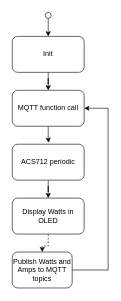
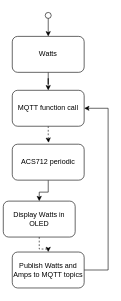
  <mxCell id="0" />
  <mxCell id="1" parent="0" />
  <mxCell id="2" style="edgeStyle=orthogonalEdgeStyle;rounded=0;orthogonalLoop=1;jettySize=auto;html=1;entryX=0.5;entryY=0;entryDx=0;entryDy=0;" edge="1" parent="1" source="3" target="7"><mxGeometry relative="1" as="geometry" /></mxCell>
- <mxCell id="3" value="Init" style="rounded=1;whiteSpace=wrap;html=1;" vertex="1" parent="1"><mxGeometry x="20" y="60" width="120" height="60" as="geometry" /></mxCell>
+ <mxCell id="3" value="Watts" style="rounded=1;whiteSpace=wrap;html=1;" vertex="1" parent="1"><mxGeometry x="20" y="60" width="120" height="60" as="geometry" /></mxCell>
  <mxCell id="4" value="" style="ellipse;whiteSpace=wrap;html=1;aspect=fixed;" vertex="1" parent="1"><mxGeometry x="75" y="20" width="10" height="10" as="geometry" /></mxCell>
  <mxCell id="5" value="" style="endArrow=classic;html=1;rounded=0;entryX=0.5;entryY=0;entryDx=0;entryDy=0;exitX=0.5;exitY=1;exitDx=0;exitDy=0;" edge="1" parent="1" source="4" target="3"><mxGeometry width="50" height="50" relative="1" as="geometry"><mxPoint x="-280" y="170" as="sourcePoint" /><mxPoint x="-230" y="120" as="targetPoint" /></mxGeometry></mxCell>
- <mxCell id="6" style="edgeStyle=orthogonalEdgeStyle;rounded=0;orthogonalLoop=1;jettySize=auto;html=1;entryX=0.505;entryY=-0.04;entryDx=0;entryDy=0;entryPerimeter=0;" edge="1" parent="1" source="7" target="9"><mxGeometry relative="1" as="geometry" /></mxCell>
+ <mxCell id="6" style="edgeStyle=orthogonalEdgeStyle;rounded=0;orthogonalLoop=1;jettySize=auto;html=1;entryX=0.505;entryY=-0.04;entryDx=0;entryDy=0;entryPerimeter=0;dashed=1;" edge="1" parent="1" source="7" target="9"><mxGeometry relative="1" as="geometry" /></mxCell>
  <mxCell id="7" value="MQTT function call" style="rounded=1;whiteSpace=wrap;html=1;" vertex="1" parent="1"><mxGeometry x="20" y="150" width="120" height="60" as="geometry" /></mxCell>
  <mxCell id="8" style="edgeStyle=orthogonalEdgeStyle;rounded=0;orthogonalLoop=1;jettySize=auto;html=1;entryX=0.5;entryY=0;entryDx=0;entryDy=0;" edge="1" parent="1" source="9" target="11"><mxGeometry relative="1" as="geometry" /></mxCell>
  <mxCell id="9" value="ACS712 periodic" style="rounded=1;whiteSpace=wrap;html=1;" vertex="1" parent="1"><mxGeometry x="20" y="240" width="120" height="60" as="geometry" /></mxCell>
  <mxCell id="10" style="edgeStyle=orthogonalEdgeStyle;rounded=0;orthogonalLoop=1;jettySize=auto;html=1;entryX=0.5;entryY=0;entryDx=0;entryDy=0;dashed=1;" edge="1" parent="1" source="11" target="13"><mxGeometry relative="1" as="geometry" /></mxCell>
- <mxCell id="11" value="Display Watts in OLED" style="rounded=1;whiteSpace=wrap;html=1;" vertex="1" parent="1"><mxGeometry x="20" y="330" width="120" height="60" as="geometry" /></mxCell>
+ <mxCell id="11" value="Display Watts in OLED" style="rounded=1;whiteSpace=wrap;html=1;" vertex="1" parent="1"><mxGeometry x="5" y="335" width="120" height="60" as="geometry" /></mxCell>
  <mxCell id="12" style="edgeStyle=orthogonalEdgeStyle;rounded=0;orthogonalLoop=1;jettySize=auto;html=1;entryX=1;entryY=0.5;entryDx=0;entryDy=0;exitX=1;exitY=0.5;exitDx=0;exitDy=0;" edge="1" parent="1" source="13" target="7"><mxGeometry relative="1" as="geometry"><Array as="points"><mxPoint x="180" y="450" /><mxPoint x="180" y="180" /></Array></mxGeometry></mxCell>
- <mxCell id="13" value="Publish Watts and Amps to MQTT topics" style="rounded=1;whiteSpace=wrap;html=1;" vertex="1" parent="1"><mxGeometry x="20" y="420" width="100" height="60" as="geometry" /></mxCell>
+ <mxCell id="13" value="Publish Watts and Amps to MQTT topics" style="rounded=1;whiteSpace=wrap;html=1;" vertex="1" parent="1"><mxGeometry x="20" y="420" width="120" height="60" as="geometry" /></mxCell>
